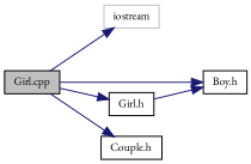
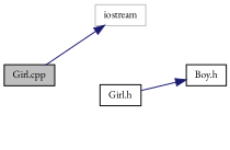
  digraph {
    fontname="EB Garamond"
    rankdir=LR
    node [color=black fillcolor=white fontname="EB Garamond" fontsize=10 shape=record style=filled]
    edge [color=midnightblue fontname="EB Garamond" fontsize=10 labelfontname=Helvetica labelfontsize=10 style=solid]
    n1 [fillcolor=grey75 fontcolor=black height=0.2 label="Girl.cpp" width=0.4]
    n2 [color=grey75 height=0.2 label=iostream width=0.4]
    n3 [height=0.2 label="Boy.h" width=0.4]
    n4 [height=0.2 label="Girl.h" width=0.4]
-   n5 [height=0.2 label="Couple.h" width=0.4]
    n1 -> n2
-   n1 -> n3
-   n1 -> n4
-   n1 -> n5
    n4 -> n3
  }
